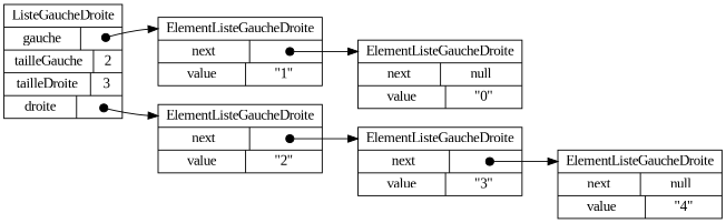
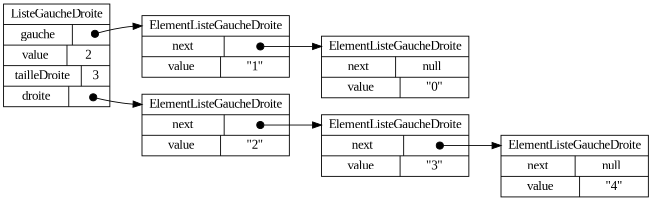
  digraph {
    compound=true
    rankdir=LR
    fontname="Liberation Serif"
    node [fillcolor=white shape=record style=filled fontname="Liberation Serif"]
    edge [arrowtail=dot dir=both headport=_C tailclip=false tailport="next_next:c" fontname="Liberation Serif"]
-   n1 [label="<_C>ListeGaucheDroite|{gauche|<gauche_gauche>}|{tailleGauche|2}|{tailleDroite|3}|{droite|<droite_droite>}"]
+   n1 [label="<_C>ListeGaucheDroite|{gauche|<gauche_gauche>}|{value|2}|{tailleDroite|3}|{droite|<droite_droite>}"]
    n2 [label="<_C>ElementListeGaucheDroite|{next|<next_next>}|{value|\"1\"}"]
    n3 [label="<_C>ElementListeGaucheDroite|{next|<next_next>}|{value|\"2\"}"]
    n4 [label="<_C>ElementListeGaucheDroite|{next|null}|{value|\"0\"}"]
    n5 [label="<_C>ElementListeGaucheDroite|{next|<next_next>}|{value|\"3\"}"]
    n6 [label="<_C>ElementListeGaucheDroite|{next|null}|{value|\"4\"}"]
    n1 -> n2 [tailport="gauche_gauche:c"]
    n1 -> n3 [tailport="droite_droite:c"]
    n2 -> n4
    n3 -> n5
    n5 -> n6
  }
